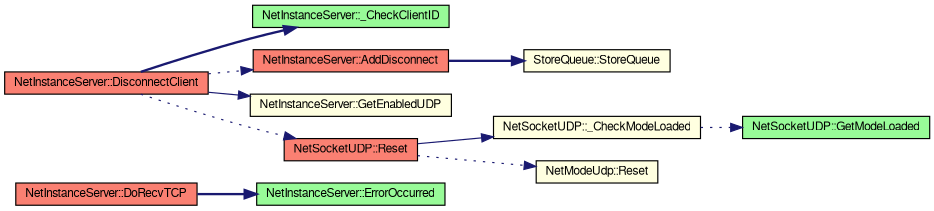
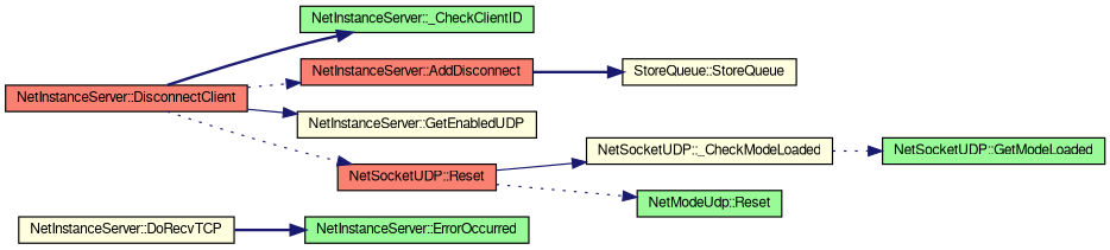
  digraph {
    rankdir=LR
    node [color=black fillcolor=lightyellow fontname=FreeSans fontsize=10 shape=record style=filled]
    edge [color=midnightblue fontname=FreeSans fontsize=10 labelfontname=FreeSans labelfontsize=10 style=dotted]
-   n1 [fillcolor=salmon fontcolor=black height=0.2 label="NetInstanceServer::DoRecvTCP" width=0.4]
+   n1 [fontcolor=black height=0.2 label="NetInstanceServer::DoRecvTCP" width=0.4]
    n2 [fillcolor=palegreen height=0.2 label="NetInstanceServer::ErrorOccurred" width=0.4]
    n3 [fillcolor=salmon height=0.2 label="NetInstanceServer::DisconnectClient" width=0.4]
    n4 [fillcolor=palegreen height=0.2 label="NetInstanceServer::_CheckClientID" width=0.4]
    n5 [fillcolor=salmon height=0.2 label="NetInstanceServer::AddDisconnect" width=0.4]
    n6 [height=0.2 label="NetInstanceServer::GetEnabledUDP" width=0.4]
    n7 [fillcolor=salmon height=0.2 label="NetSocketUDP::Reset" width=0.4]
    n8 [height=0.2 label="StoreQueue::StoreQueue" width=0.4]
    n9 [height=0.2 label="NetSocketUDP::_CheckModeLoaded" width=0.4]
-   n10 [height=0.2 label="NetModeUdp::Reset" width=0.4]
+   n10 [fillcolor=palegreen height=0.2 label="NetModeUdp::Reset" width=0.4]
    n11 [fillcolor=palegreen height=0.2 label="NetSocketUDP::GetModeLoaded" width=0.4]
    n1 -> n2 [style=bold]
    n3 -> n4 [style=bold]
    n3 -> n5
    n3 -> n6 [style=solid]
    n3 -> n7
    n5 -> n8 [style=bold]
    n7 -> n9 [style=solid]
    n7 -> n10
    n9 -> n11
  }
